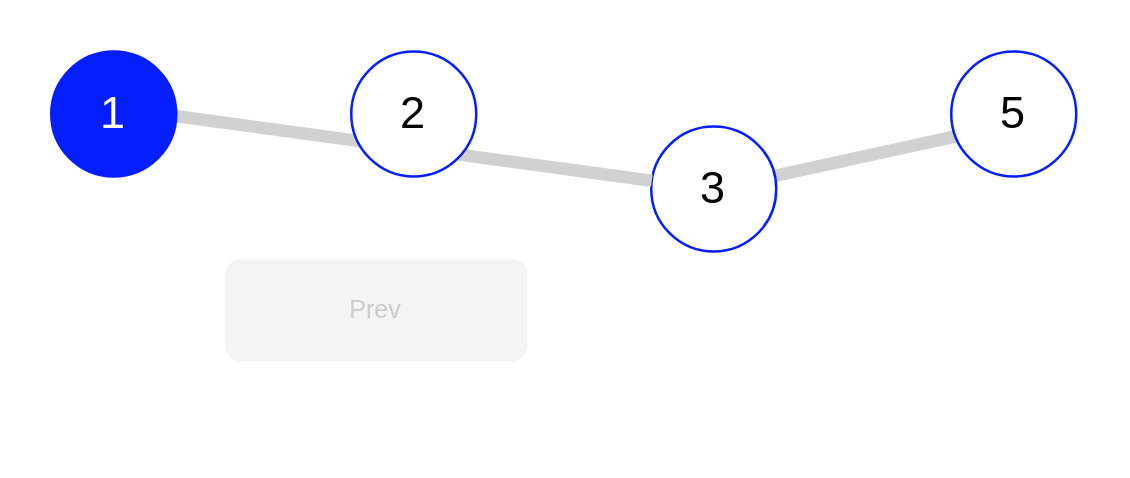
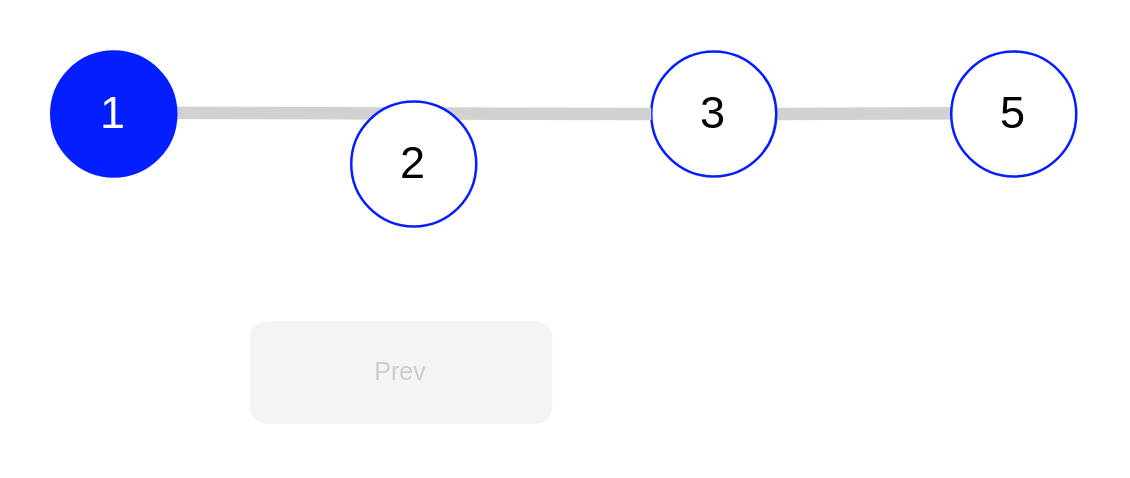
  <mxCell id="0" />
  <mxCell id="1" parent="0" />
- <mxCell id="2" value="Prev" style="rounded=1;html=1;shadow=0;dashed=0;whiteSpace=wrap;fontSize=10;fillColor=#F4F4F4;align=center;strokeColor=#F4F4F4;fontColor=#CCCCCC;" vertex="1" parent="1"><mxGeometry x="90" y="103.44" width="120" height="40" as="geometry" /></mxCell>
+ <mxCell id="2" value="Prev" style="rounded=1;html=1;shadow=0;dashed=0;whiteSpace=wrap;fontSize=10;fillColor=#F4F4F4;align=center;strokeColor=#F4F4F4;fontColor=#CCCCCC;" vertex="1" parent="1"><mxGeometry x="100" y="128.44" width="120" height="40" as="geometry" /></mxCell>
  <mxCell id="3" value="" style="endArrow=none;html=1;rounded=0;fontSize=18;fontColor=#FFFFFF;strokeColor=#D1D1D1;strokeWidth=5;fillColor=#f5f5f5;startArrow=none;" edge="1" parent="1" source="4"><mxGeometry width="50" height="50" relative="1" as="geometry"><mxPoint x="60" y="44.5" as="sourcePoint" /><mxPoint x="425" y="44.5" as="targetPoint" /></mxGeometry></mxCell>
- <mxCell id="4" value="3" style="ellipse;whiteSpace=wrap;html=1;aspect=fixed;strokeColor=#051EFF;fillColor=#FFFFFF;fontColor=#000000;fontSize=18;" vertex="1" parent="1"><mxGeometry x="260" y="50" width="50" height="50" as="geometry" /></mxCell>
+ <mxCell id="4" value="3" style="ellipse;whiteSpace=wrap;html=1;aspect=fixed;strokeColor=#051EFF;fillColor=#FFFFFF;fontColor=#000000;fontSize=18;" vertex="1" parent="1"><mxGeometry x="260" y="20" width="50" height="50" as="geometry" /></mxCell>
  <mxCell id="5" value="" style="endArrow=none;html=1;rounded=0;fontSize=18;fontColor=#FFFFFF;strokeColor=#D1D1D1;strokeWidth=5;fillColor=#f5f5f5;" edge="1" parent="1" target="4"><mxGeometry width="50" height="50" relative="1" as="geometry"><mxPoint x="60" y="44.5" as="sourcePoint" /><mxPoint x="425" y="44.5" as="targetPoint" /></mxGeometry></mxCell>
  <mxCell id="6" value="1" style="ellipse;whiteSpace=wrap;html=1;aspect=fixed;strokeColor=#051EFF;fillColor=#051EFF;fontColor=#FFFFFF;fontSize=18;" vertex="1" parent="1"><mxGeometry x="20" y="20" width="50" height="50" as="geometry" /></mxCell>
- <mxCell id="7" value="2" style="ellipse;whiteSpace=wrap;html=1;aspect=fixed;strokeColor=#051EFF;fillColor=#FFFFFF;fontColor=#000000;fontSize=18;" vertex="1" parent="1"><mxGeometry x="140" y="20" width="50" height="50" as="geometry" /></mxCell>
+ <mxCell id="7" value="2" style="ellipse;whiteSpace=wrap;html=1;aspect=fixed;strokeColor=#051EFF;fillColor=#FFFFFF;fontColor=#000000;fontSize=18;" vertex="1" parent="1"><mxGeometry x="140" y="40" width="50" height="50" as="geometry" /></mxCell>
  <mxCell id="8" value="5" style="ellipse;whiteSpace=wrap;html=1;aspect=fixed;strokeColor=#051EFF;fillColor=#FFFFFF;fontColor=#000000;fontSize=18;" vertex="1" parent="1"><mxGeometry x="380" y="20" width="50" height="50" as="geometry" /></mxCell>
